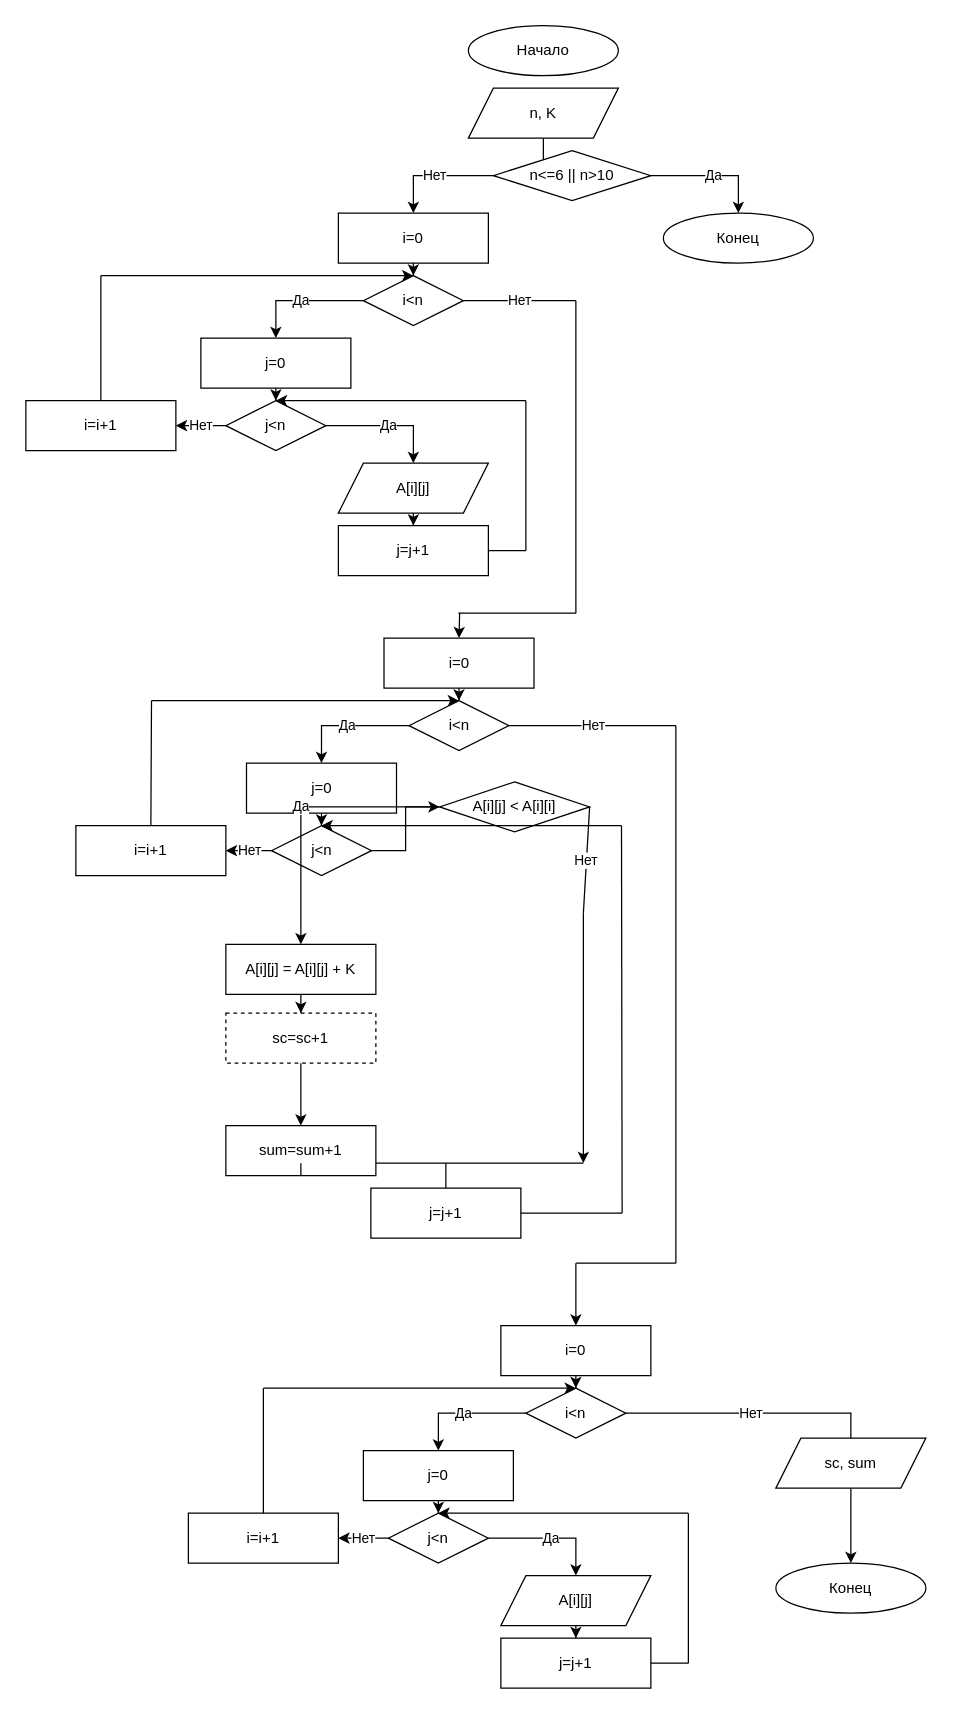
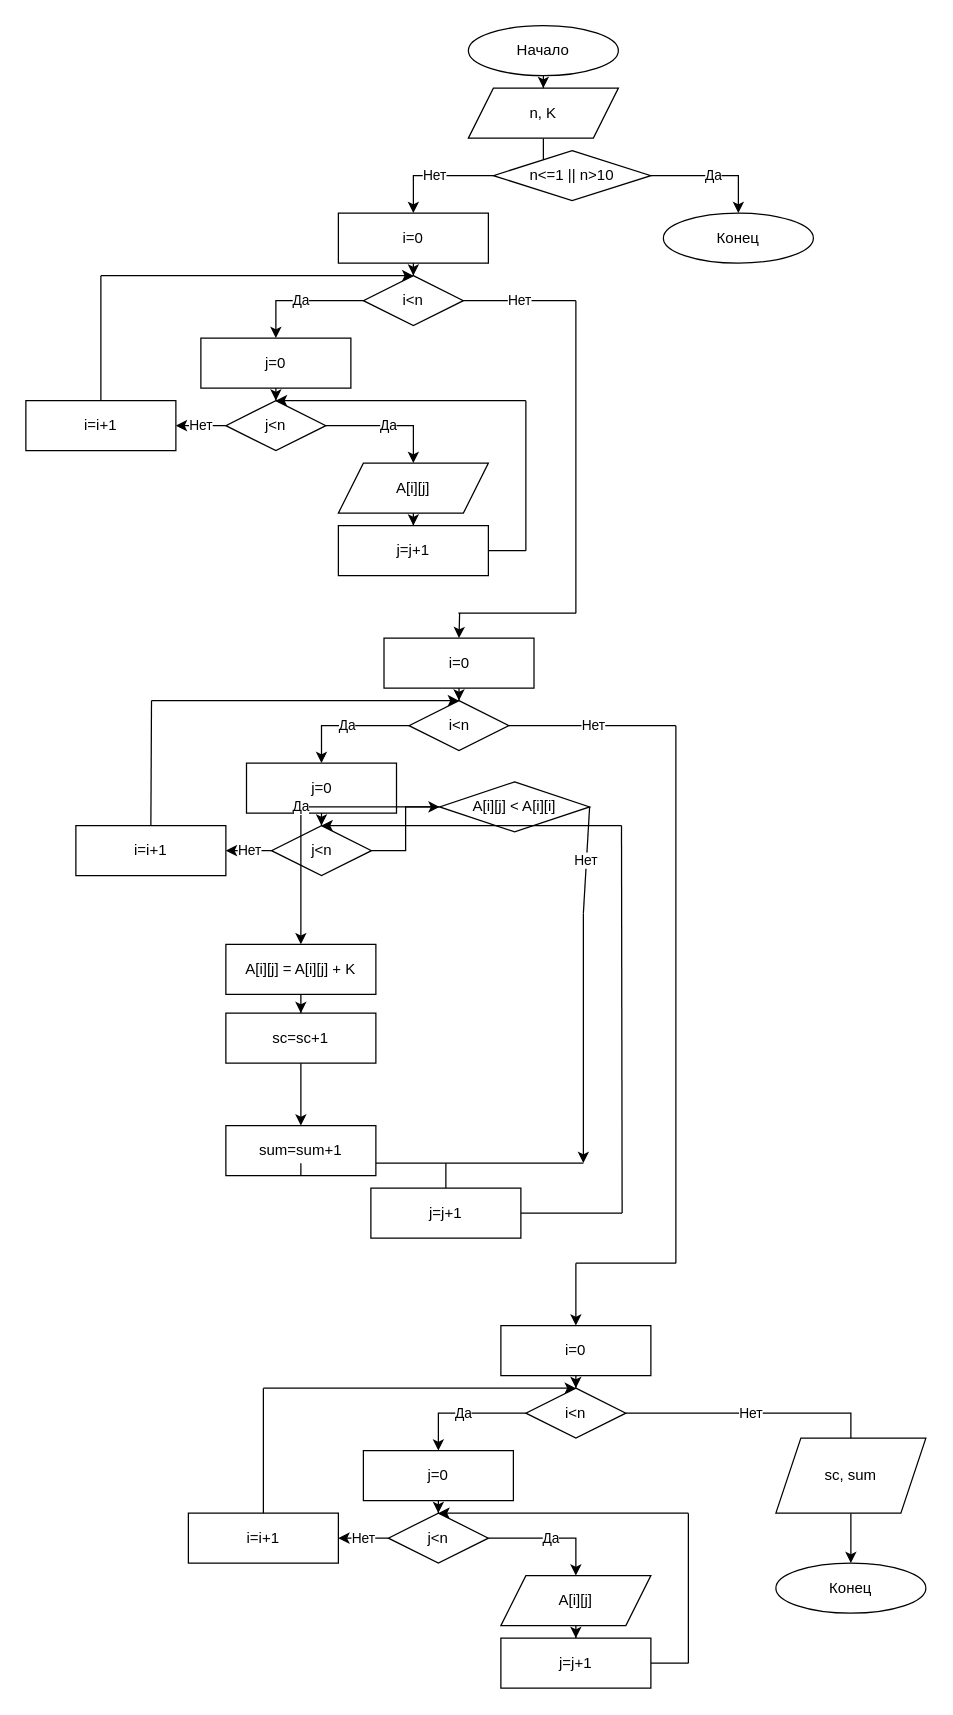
  <mxCell id="0" />
  <mxCell id="1" parent="0" />
+ <mxCell id="2" value="" style="edgeStyle=orthogonalEdgeStyle;rounded=0;orthogonalLoop=1;jettySize=auto;html=1;" parent="1" source="3" target="5" edge="1"><mxGeometry relative="1" as="geometry" /></mxCell>
  <mxCell id="3" value="Начало" style="ellipse;whiteSpace=wrap;html=1;" parent="1" vertex="1"><mxGeometry x="374" width="120" height="40" as="geometry" y="20" /></mxCell>
  <mxCell id="4" value="" style="edgeStyle=orthogonalEdgeStyle;rounded=0;orthogonalLoop=1;jettySize=auto;html=1;" parent="1" source="5" target="8" edge="1"><mxGeometry relative="1" as="geometry" /></mxCell>
  <mxCell id="5" value="n, K" style="shape=parallelogram;perimeter=parallelogramPerimeter;whiteSpace=wrap;html=1;fixedSize=1;" parent="1" vertex="1"><mxGeometry x="374" y="70" width="120" height="40" as="geometry" /></mxCell>
  <mxCell id="6" value="Да" style="edgeStyle=orthogonalEdgeStyle;rounded=0;orthogonalLoop=1;jettySize=auto;html=1;" parent="1" source="8" target="9" edge="1"><mxGeometry relative="1" as="geometry" /></mxCell>
  <mxCell id="7" value="Нет" style="edgeStyle=orthogonalEdgeStyle;rounded=0;orthogonalLoop=1;jettySize=auto;html=1;" parent="1" source="8" target="11" edge="1"><mxGeometry relative="1" as="geometry" /></mxCell>
- <mxCell id="8" value="n&amp;lt;=6 || n&amp;gt;10" style="rhombus;whiteSpace=wrap;html=1;" parent="1" vertex="1"><mxGeometry x="394" y="120" width="126" height="40" as="geometry" /></mxCell>
+ <mxCell id="8" value="n&amp;lt;=1 || n&amp;gt;10" style="rhombus;whiteSpace=wrap;html=1;" parent="1" vertex="1"><mxGeometry x="394" y="120" width="126" height="40" as="geometry" /></mxCell>
  <mxCell id="9" value="Конец" style="ellipse;whiteSpace=wrap;html=1;" parent="1" vertex="1"><mxGeometry x="530" y="170" width="120" height="40" as="geometry" /></mxCell>
  <mxCell id="10" value="" style="edgeStyle=orthogonalEdgeStyle;rounded=0;orthogonalLoop=1;jettySize=auto;html=1;" parent="1" source="11" target="13" edge="1"><mxGeometry relative="1" as="geometry" /></mxCell>
  <mxCell id="11" value="i=0" style="whiteSpace=wrap;html=1;" parent="1" vertex="1"><mxGeometry x="270" y="170" width="120" height="40" as="geometry" /></mxCell>
  <mxCell id="12" value="Да" style="edgeStyle=orthogonalEdgeStyle;rounded=0;orthogonalLoop=1;jettySize=auto;html=1;" parent="1" source="13" target="15" edge="1"><mxGeometry relative="1" as="geometry" /></mxCell>
  <mxCell id="13" value="i&amp;lt;n" style="rhombus;whiteSpace=wrap;html=1;" parent="1" vertex="1"><mxGeometry x="290" y="220" width="80" height="40" as="geometry" /></mxCell>
  <mxCell id="14" value="" style="edgeStyle=orthogonalEdgeStyle;rounded=0;orthogonalLoop=1;jettySize=auto;html=1;" parent="1" source="15" target="18" edge="1"><mxGeometry relative="1" as="geometry" /></mxCell>
  <mxCell id="15" value="j=0" style="whiteSpace=wrap;html=1;" parent="1" vertex="1"><mxGeometry x="160" y="270" width="120" height="40" as="geometry" /></mxCell>
  <mxCell id="16" value="Да" style="edgeStyle=orthogonalEdgeStyle;rounded=0;orthogonalLoop=1;jettySize=auto;html=1;" parent="1" source="18" target="20" edge="1"><mxGeometry relative="1" as="geometry" /></mxCell>
  <mxCell id="17" value="Нет" style="edgeStyle=orthogonalEdgeStyle;rounded=0;orthogonalLoop=1;jettySize=auto;html=1;" parent="1" source="18" target="22" edge="1"><mxGeometry relative="1" as="geometry" /></mxCell>
  <mxCell id="18" value="j&amp;lt;n" style="rhombus;whiteSpace=wrap;html=1;" parent="1" vertex="1"><mxGeometry x="180" y="320" width="80" height="40" as="geometry" /></mxCell>
  <mxCell id="19" value="" style="edgeStyle=orthogonalEdgeStyle;rounded=0;orthogonalLoop=1;jettySize=auto;html=1;" parent="1" source="20" target="21" edge="1"><mxGeometry relative="1" as="geometry" /></mxCell>
  <mxCell id="20" value="A[i][j]" style="shape=parallelogram;perimeter=parallelogramPerimeter;whiteSpace=wrap;html=1;fixedSize=1;" parent="1" vertex="1"><mxGeometry x="270" y="370" width="120" height="40" as="geometry" /></mxCell>
  <mxCell id="21" value="j=j+1" style="whiteSpace=wrap;html=1;" parent="1" vertex="1"><mxGeometry x="270" y="420" width="120" height="40" as="geometry" /></mxCell>
  <mxCell id="22" value="i=i+1" style="whiteSpace=wrap;html=1;" parent="1" vertex="1"><mxGeometry y="320" width="120" height="40" as="geometry" x="20" /></mxCell>
  <mxCell id="23" value="" style="endArrow=none;html=1;entryX=0.5;entryY=0;entryDx=0;entryDy=0;" parent="1" target="22" edge="1"><mxGeometry width="50" height="50" relative="1" as="geometry"><mxPoint x="80" y="220" as="sourcePoint" /><mxPoint x="460" y="400" as="targetPoint" /></mxGeometry></mxCell>
  <mxCell id="24" value="" style="endArrow=classic;html=1;" parent="1" edge="1"><mxGeometry width="50" height="50" relative="1" as="geometry"><mxPoint x="80" y="220" as="sourcePoint" /><mxPoint x="330" y="220" as="targetPoint" /></mxGeometry></mxCell>
  <mxCell id="25" value="" style="endArrow=none;html=1;exitX=1;exitY=0.5;exitDx=0;exitDy=0;" parent="1" source="21" edge="1"><mxGeometry width="50" height="50" relative="1" as="geometry"><mxPoint x="410" y="450" as="sourcePoint" /><mxPoint x="420" y="440" as="targetPoint" /></mxGeometry></mxCell>
  <mxCell id="26" value="" style="endArrow=classic;html=1;entryX=0.5;entryY=0;entryDx=0;entryDy=0;" parent="1" target="18" edge="1"><mxGeometry width="50" height="50" relative="1" as="geometry"><mxPoint x="420" y="320" as="sourcePoint" /><mxPoint x="330" y="310" as="targetPoint" /></mxGeometry></mxCell>
  <mxCell id="27" value="" style="endArrow=none;html=1;" parent="1" edge="1"><mxGeometry width="50" height="50" relative="1" as="geometry"><mxPoint x="420" y="440" as="sourcePoint" /><mxPoint x="420" y="320" as="targetPoint" /></mxGeometry></mxCell>
  <mxCell id="28" value="" style="edgeStyle=orthogonalEdgeStyle;rounded=0;orthogonalLoop=1;jettySize=auto;html=1;" parent="1" source="29" target="31" edge="1"><mxGeometry relative="1" as="geometry" /></mxCell>
  <mxCell id="29" value="i=0" style="whiteSpace=wrap;html=1;" parent="1" vertex="1"><mxGeometry x="306.5" y="510" width="120" height="40" as="geometry" /></mxCell>
  <mxCell id="30" value="Да" style="edgeStyle=orthogonalEdgeStyle;rounded=0;orthogonalLoop=1;jettySize=auto;html=1;" parent="1" source="31" target="33" edge="1"><mxGeometry relative="1" as="geometry" /></mxCell>
  <mxCell id="31" value="i&amp;lt;n" style="rhombus;whiteSpace=wrap;html=1;" parent="1" vertex="1"><mxGeometry x="326.5" y="560" width="80" height="40" as="geometry" /></mxCell>
  <mxCell id="32" value="" style="edgeStyle=orthogonalEdgeStyle;rounded=0;orthogonalLoop=1;jettySize=auto;html=1;" parent="1" source="33" target="36" edge="1"><mxGeometry relative="1" as="geometry" /></mxCell>
  <mxCell id="33" value="j=0" style="whiteSpace=wrap;html=1;" parent="1" vertex="1"><mxGeometry x="196.5" y="610" width="120" height="40" as="geometry" /></mxCell>
  <mxCell id="34" value="Нет" style="edgeStyle=orthogonalEdgeStyle;rounded=0;orthogonalLoop=1;jettySize=auto;html=1;" parent="1" source="36" target="37" edge="1"><mxGeometry relative="1" as="geometry" /></mxCell>
  <mxCell id="35" value="" style="edgeStyle=orthogonalEdgeStyle;rounded=0;orthogonalLoop=1;jettySize=auto;html=1;" parent="1" source="36" target="41" edge="1"><mxGeometry relative="1" as="geometry" /></mxCell>
  <mxCell id="36" value="j&amp;lt;n" style="rhombus;whiteSpace=wrap;html=1;" parent="1" vertex="1"><mxGeometry x="216.5" y="660" width="80" height="40" as="geometry" /></mxCell>
  <mxCell id="37" value="i=i+1" style="whiteSpace=wrap;html=1;" parent="1" vertex="1"><mxGeometry x="60" y="660" width="120" height="40" as="geometry" /></mxCell>
  <mxCell id="38" value="" style="endArrow=none;html=1;entryX=0.5;entryY=0;entryDx=0;entryDy=0;" parent="1" target="37" edge="1"><mxGeometry width="50" height="50" relative="1" as="geometry"><mxPoint x="120.5" y="560" as="sourcePoint" /><mxPoint x="496.5" y="740" as="targetPoint" /></mxGeometry></mxCell>
  <mxCell id="39" value="" style="endArrow=classic;html=1;" parent="1" edge="1"><mxGeometry width="50" height="50" relative="1" as="geometry"><mxPoint x="120.5" y="560" as="sourcePoint" /><mxPoint x="366.5" y="560" as="targetPoint" /></mxGeometry></mxCell>
  <mxCell id="40" value="Да" style="edgeStyle=orthogonalEdgeStyle;rounded=0;orthogonalLoop=1;jettySize=auto;html=1;" parent="1" source="41" target="43" edge="1"><mxGeometry relative="1" as="geometry" /></mxCell>
  <mxCell id="41" value="A[i][j] &amp;lt; A[i][i]" style="rhombus;whiteSpace=wrap;html=1;" parent="1" vertex="1"><mxGeometry x="351" y="625" width="120" height="40" as="geometry" /></mxCell>
  <mxCell id="42" value="" style="edgeStyle=orthogonalEdgeStyle;rounded=0;orthogonalLoop=1;jettySize=auto;html=1;" edge="1" parent="1" source="43" target="81"><mxGeometry relative="1" as="geometry" /></mxCell>
  <mxCell id="43" value="A[i][j] = A[i][j] + K" style="whiteSpace=wrap;html=1;" parent="1" vertex="1"><mxGeometry x="180" y="755" width="120" height="40" as="geometry" /></mxCell>
  <mxCell id="44" value="Нет" style="endArrow=none;html=1;exitX=1;exitY=0.5;exitDx=0;exitDy=0;" parent="1" source="13" edge="1"><mxGeometry width="50" height="50" relative="1" as="geometry"><mxPoint x="360" y="450" as="sourcePoint" /><mxPoint x="460" y="240" as="targetPoint" /></mxGeometry></mxCell>
  <mxCell id="45" value="" style="endArrow=classic;html=1;entryX=0.5;entryY=0;entryDx=0;entryDy=0;" parent="1" target="29" edge="1"><mxGeometry width="50" height="50" relative="1" as="geometry"><mxPoint x="367" y="490" as="sourcePoint" /><mxPoint x="810" y="170" as="targetPoint" /></mxGeometry></mxCell>
  <mxCell id="46" value="" style="endArrow=classic;html=1;" parent="1" edge="1"><mxGeometry width="50" height="50" relative="1" as="geometry"><mxPoint x="466" y="730" as="sourcePoint" /><mxPoint x="466" y="930" as="targetPoint" /></mxGeometry></mxCell>
  <mxCell id="47" value="Нет" style="endArrow=none;html=1;exitX=1;exitY=0.5;exitDx=0;exitDy=0;" parent="1" source="41" edge="1"><mxGeometry width="50" height="50" relative="1" as="geometry"><mxPoint x="306" y="925" as="sourcePoint" /><mxPoint x="466" y="730" as="targetPoint" /></mxGeometry></mxCell>
  <mxCell id="48" value="" style="endArrow=none;html=1;" parent="1" edge="1"><mxGeometry width="50" height="50" relative="1" as="geometry"><mxPoint x="240" y="930" as="sourcePoint" /><mxPoint x="466" y="930" as="targetPoint" /></mxGeometry></mxCell>
  <mxCell id="49" value="" style="endArrow=none;html=1;entryX=0.5;entryY=0;entryDx=0;entryDy=0;" parent="1" target="51" edge="1"><mxGeometry width="50" height="50" relative="1" as="geometry"><mxPoint x="356" y="930" as="sourcePoint" /><mxPoint x="356" y="960" as="targetPoint" /></mxGeometry></mxCell>
  <mxCell id="50" value="" style="endArrow=none;html=1;exitX=1;exitY=0.5;exitDx=0;exitDy=0;" parent="1" source="51" edge="1"><mxGeometry width="50" height="50" relative="1" as="geometry"><mxPoint x="436" y="990" as="sourcePoint" /><mxPoint x="497" y="970" as="targetPoint" /></mxGeometry></mxCell>
  <mxCell id="51" value="j=j+1" style="rounded=0;whiteSpace=wrap;html=1;" parent="1" vertex="1"><mxGeometry x="296" y="950" width="120" height="40" as="geometry" /></mxCell>
  <mxCell id="52" value="" style="endArrow=none;html=1;" parent="1" edge="1"><mxGeometry width="50" height="50" relative="1" as="geometry"><mxPoint x="497" y="970" as="sourcePoint" /><mxPoint x="496.5" y="660" as="targetPoint" /></mxGeometry></mxCell>
  <mxCell id="53" value="" style="endArrow=classic;html=1;entryX=0.5;entryY=0;entryDx=0;entryDy=0;" parent="1" target="36" edge="1"><mxGeometry width="50" height="50" relative="1" as="geometry"><mxPoint x="496.5" y="660" as="sourcePoint" /><mxPoint x="326.5" y="670" as="targetPoint" /></mxGeometry></mxCell>
  <mxCell id="54" value="" style="edgeStyle=orthogonalEdgeStyle;rounded=0;orthogonalLoop=1;jettySize=auto;html=1;" parent="1" source="55" target="58" edge="1"><mxGeometry relative="1" as="geometry" /></mxCell>
  <mxCell id="55" value="i=0" style="whiteSpace=wrap;html=1;" parent="1" vertex="1"><mxGeometry x="400" y="1060" width="120" height="40" as="geometry" /></mxCell>
  <mxCell id="56" value="Да" style="edgeStyle=orthogonalEdgeStyle;rounded=0;orthogonalLoop=1;jettySize=auto;html=1;" parent="1" source="58" target="60" edge="1"><mxGeometry relative="1" as="geometry" /></mxCell>
  <mxCell id="57" value="" style="edgeStyle=orthogonalEdgeStyle;rounded=0;orthogonalLoop=1;jettySize=auto;html=1;startArrow=none;" parent="1" source="84" target="79" edge="1"><mxGeometry relative="1" as="geometry" /></mxCell>
  <mxCell id="58" value="i&amp;lt;n" style="rhombus;whiteSpace=wrap;html=1;" parent="1" vertex="1"><mxGeometry x="420" y="1110" width="80" height="40" as="geometry" /></mxCell>
  <mxCell id="59" value="" style="edgeStyle=orthogonalEdgeStyle;rounded=0;orthogonalLoop=1;jettySize=auto;html=1;" parent="1" source="60" target="63" edge="1"><mxGeometry relative="1" as="geometry" /></mxCell>
  <mxCell id="60" value="j=0" style="whiteSpace=wrap;html=1;" parent="1" vertex="1"><mxGeometry x="290" y="1160" width="120" height="40" as="geometry" /></mxCell>
  <mxCell id="61" value="Да" style="edgeStyle=orthogonalEdgeStyle;rounded=0;orthogonalLoop=1;jettySize=auto;html=1;" parent="1" source="63" target="65" edge="1"><mxGeometry relative="1" as="geometry" /></mxCell>
  <mxCell id="62" value="Нет" style="edgeStyle=orthogonalEdgeStyle;rounded=0;orthogonalLoop=1;jettySize=auto;html=1;" parent="1" source="63" target="67" edge="1"><mxGeometry relative="1" as="geometry" /></mxCell>
  <mxCell id="63" value="j&amp;lt;n" style="rhombus;whiteSpace=wrap;html=1;" parent="1" vertex="1"><mxGeometry x="310" y="1210" width="80" height="40" as="geometry" /></mxCell>
  <mxCell id="64" value="" style="edgeStyle=orthogonalEdgeStyle;rounded=0;orthogonalLoop=1;jettySize=auto;html=1;" parent="1" source="65" target="66" edge="1"><mxGeometry relative="1" as="geometry" /></mxCell>
  <mxCell id="65" value="A[i][j]" style="shape=parallelogram;perimeter=parallelogramPerimeter;whiteSpace=wrap;html=1;fixedSize=1;" parent="1" vertex="1"><mxGeometry x="400" y="1260" width="120" height="40" as="geometry" /></mxCell>
  <mxCell id="66" value="j=j+1" style="whiteSpace=wrap;html=1;" parent="1" vertex="1"><mxGeometry x="400" y="1310" width="120" height="40" as="geometry" /></mxCell>
  <mxCell id="67" value="i=i+1" style="whiteSpace=wrap;html=1;" parent="1" vertex="1"><mxGeometry x="150" y="1210" width="120" height="40" as="geometry" /></mxCell>
  <mxCell id="68" value="" style="endArrow=none;html=1;entryX=0.5;entryY=0;entryDx=0;entryDy=0;" parent="1" target="67" edge="1"><mxGeometry width="50" height="50" relative="1" as="geometry"><mxPoint x="210" y="1110" as="sourcePoint" /><mxPoint x="590" y="1290" as="targetPoint" /></mxGeometry></mxCell>
  <mxCell id="69" value="" style="endArrow=classic;html=1;" parent="1" edge="1"><mxGeometry width="50" height="50" relative="1" as="geometry"><mxPoint x="210" y="1110" as="sourcePoint" /><mxPoint x="460" y="1110" as="targetPoint" /></mxGeometry></mxCell>
  <mxCell id="70" value="" style="endArrow=none;html=1;exitX=1;exitY=0.5;exitDx=0;exitDy=0;" parent="1" source="66" edge="1"><mxGeometry width="50" height="50" relative="1" as="geometry"><mxPoint x="540" y="1340" as="sourcePoint" /><mxPoint x="550" y="1330" as="targetPoint" /></mxGeometry></mxCell>
  <mxCell id="71" value="" style="endArrow=classic;html=1;entryX=0.5;entryY=0;entryDx=0;entryDy=0;" parent="1" target="63" edge="1"><mxGeometry width="50" height="50" relative="1" as="geometry"><mxPoint x="550" y="1210" as="sourcePoint" /><mxPoint x="460" y="1200" as="targetPoint" /></mxGeometry></mxCell>
  <mxCell id="72" value="" style="endArrow=none;html=1;" parent="1" edge="1"><mxGeometry width="50" height="50" relative="1" as="geometry"><mxPoint x="550" y="1330" as="sourcePoint" /><mxPoint x="550" y="1210" as="targetPoint" /></mxGeometry></mxCell>
  <mxCell id="73" value="" style="endArrow=none;html=1;" parent="1" edge="1"><mxGeometry width="50" height="50" relative="1" as="geometry"><mxPoint x="366" y="490" as="sourcePoint" /><mxPoint x="460" y="490" as="targetPoint" /></mxGeometry></mxCell>
  <mxCell id="74" value="" style="endArrow=none;html=1;" parent="1" edge="1"><mxGeometry width="50" height="50" relative="1" as="geometry"><mxPoint x="460" y="490" as="sourcePoint" /><mxPoint x="460" y="240" as="targetPoint" /></mxGeometry></mxCell>
  <mxCell id="75" value="" style="endArrow=none;html=1;" parent="1" edge="1"><mxGeometry width="50" height="50" relative="1" as="geometry"><mxPoint x="460" y="1010" as="sourcePoint" /><mxPoint x="540" y="1010" as="targetPoint" /></mxGeometry></mxCell>
  <mxCell id="76" value="" style="endArrow=classic;html=1;entryX=0.5;entryY=0;entryDx=0;entryDy=0;" parent="1" target="55" edge="1"><mxGeometry width="50" height="50" relative="1" as="geometry"><mxPoint x="460" y="1010" as="sourcePoint" /><mxPoint x="640" y="970" as="targetPoint" /></mxGeometry></mxCell>
  <mxCell id="77" value="Нет" style="endArrow=none;html=1;exitX=1;exitY=0.5;exitDx=0;exitDy=0;" parent="1" source="31" edge="1"><mxGeometry width="50" height="50" relative="1" as="geometry"><mxPoint x="640" y="630" as="sourcePoint" /><mxPoint x="540" y="580" as="targetPoint" /></mxGeometry></mxCell>
  <mxCell id="78" value="" style="endArrow=none;html=1;" parent="1" edge="1"><mxGeometry width="50" height="50" relative="1" as="geometry"><mxPoint x="540" y="1010" as="sourcePoint" /><mxPoint x="540" y="580" as="targetPoint" /></mxGeometry></mxCell>
  <mxCell id="79" value="Конец" style="ellipse;whiteSpace=wrap;html=1;" parent="1" vertex="1"><mxGeometry x="620" y="1250" width="120" height="40" as="geometry" /></mxCell>
  <mxCell id="80" value="" style="edgeStyle=orthogonalEdgeStyle;rounded=0;orthogonalLoop=1;jettySize=auto;html=1;" edge="1" parent="1" source="81" target="82"><mxGeometry relative="1" as="geometry" /></mxCell>
- <mxCell id="81" value="sc=sc+1" style="whiteSpace=wrap;html=1;dashed=1;" vertex="1" parent="1"><mxGeometry x="180" y="810" width="120" height="40" as="geometry" /></mxCell>
+ <mxCell id="81" value="sc=sc+1" style="whiteSpace=wrap;html=1;" vertex="1" parent="1"><mxGeometry x="180" y="810" width="120" height="40" as="geometry" /></mxCell>
  <mxCell id="82" value="sum=sum+1" style="whiteSpace=wrap;html=1;" vertex="1" parent="1"><mxGeometry x="180" y="900" width="120" height="40" as="geometry" /></mxCell>
  <mxCell id="83" value="" style="endArrow=none;html=1;entryX=0.5;entryY=1;entryDx=0;entryDy=0;" edge="1" parent="1" target="82"><mxGeometry width="50" height="50" relative="1" as="geometry"><mxPoint x="240" y="930" as="sourcePoint" /><mxPoint x="670" y="960" as="targetPoint" /></mxGeometry></mxCell>
- <mxCell id="84" value="sc, sum" style="shape=parallelogram;perimeter=parallelogramPerimeter;whiteSpace=wrap;html=1;fixedSize=1;" vertex="1" parent="1"><mxGeometry x="620" y="1150" width="120" height="40" as="geometry" /></mxCell>
+ <mxCell id="84" value="sc, sum" style="shape=parallelogram;perimeter=parallelogramPerimeter;whiteSpace=wrap;html=1;fixedSize=1;" vertex="1" parent="1"><mxGeometry x="620" y="1150" width="120" height="60" as="geometry" /></mxCell>
  <mxCell id="85" value="Нет" style="edgeStyle=orthogonalEdgeStyle;rounded=0;orthogonalLoop=1;jettySize=auto;html=1;endArrow=none;entryX=0.5;entryY=0;entryDx=0;entryDy=0;" edge="1" parent="1" source="58" target="84"><mxGeometry relative="1" as="geometry"><mxPoint x="500" y="1130" as="sourcePoint" /><mxPoint x="690" y="1240" as="targetPoint" /></mxGeometry></mxCell>
